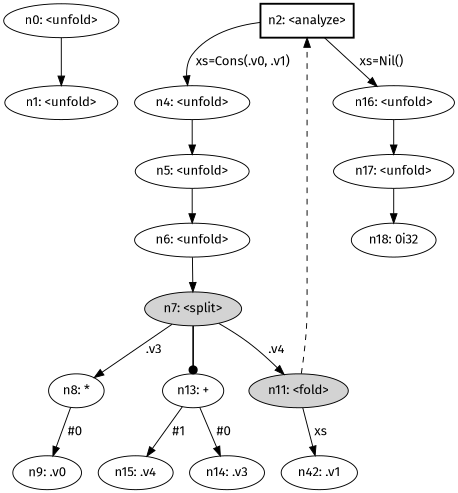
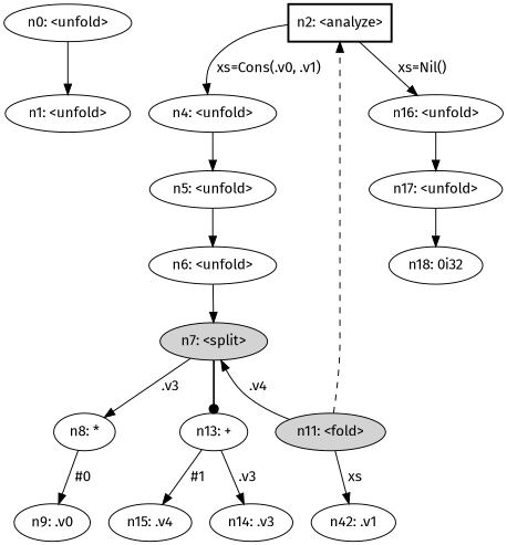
  digraph {
    fontname="Fira Sans"
    node [fontname="Fira Sans"]
    edge [fontname="Fira Sans"]
    n1 [label="n0: <unfold>"]
    n2 [label="n1: <unfold>"]
    n3 [label="n2: <analyze>" shape=box style=bold]
    n4 [label="n4: <unfold>"]
    n5 [label="n16: <unfold>"]
    n6 [label="n5: <unfold>"]
    n7 [label="n17: <unfold>"]
    n8 [label="n6: <unfold>"]
    n9 [label="n7: <split>" style=filled]
    n10 [label="n8: *"]
    n11 [label="n11: <fold>" style=filled]
    n12 [label="n13: +"]
    n13 [label="n9: .v0"]
    n14 [label="n42: .v1"]
    n15 [label="n14: .v3"]
    n16 [label="n15: .v4"]
    n17 [label="n18: 0i32"]
    n1 -> n2
    n3 -> n4 [label=" xs=Cons(.v0, .v1) "]
    n3 -> n5 [label=" xs=Nil() "]
    n4 -> n6
    n5 -> n7
    n6 -> n8
    n7 -> n17
    n8 -> n9
    n9 -> n10 [label=" .v3 "]
-   n9 -> n11 [label=" .v4 "]
+   n11 -> n9 [label=" .v4 "]
    n9 -> n12 [arrowhead=dot penwidth=1.7]
    n10 -> n13 [label=" #0 "]
    n11 -> n3 [style=dashed]
    n11 -> n14 [label=" xs "]
-   n12 -> n15 [label=" #0 "]
+   n12 -> n15 [label=" .v3 "]
    n12 -> n16 [label=" #1 "]
  }
